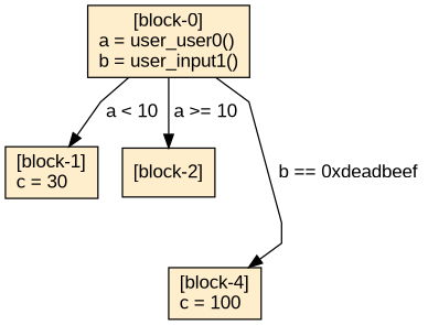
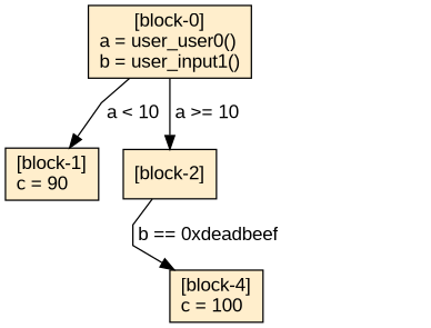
  digraph {
    fontname="Liberation Sans"
    splines=polyline
    node [fillcolor="#ffeecc" fontname="Liberation Sans" shape=box style=filled]
    edge [fontname="Liberation Sans"]
    n1 [label="[block-0]\na = user_user0()\lb = user_input1()\l"]
-   n2 [label="[block-1]\nc = 30\l"]
+   n2 [label="[block-1]\nc = 90\l"]
    n3 [label="[block-2]"]
    n4 [label="[block-4]\nc = 100\l"]
    n1 -> n2 [label=" a < 10 "]
    n1 -> n3 [label=" a >= 10 "]
-   n1 -> n4 [label=" b == 0xdeadbeef "]
+   n3 -> n4 [label=" b == 0xdeadbeef "]
  }
